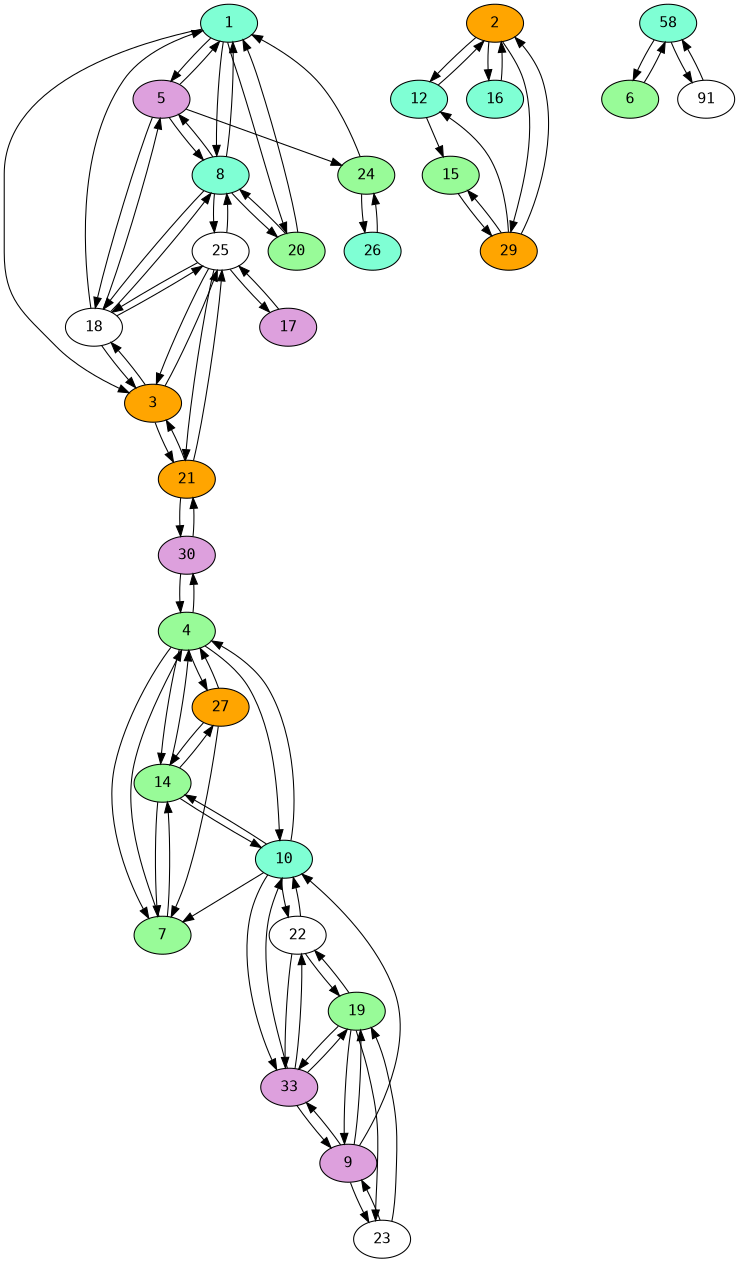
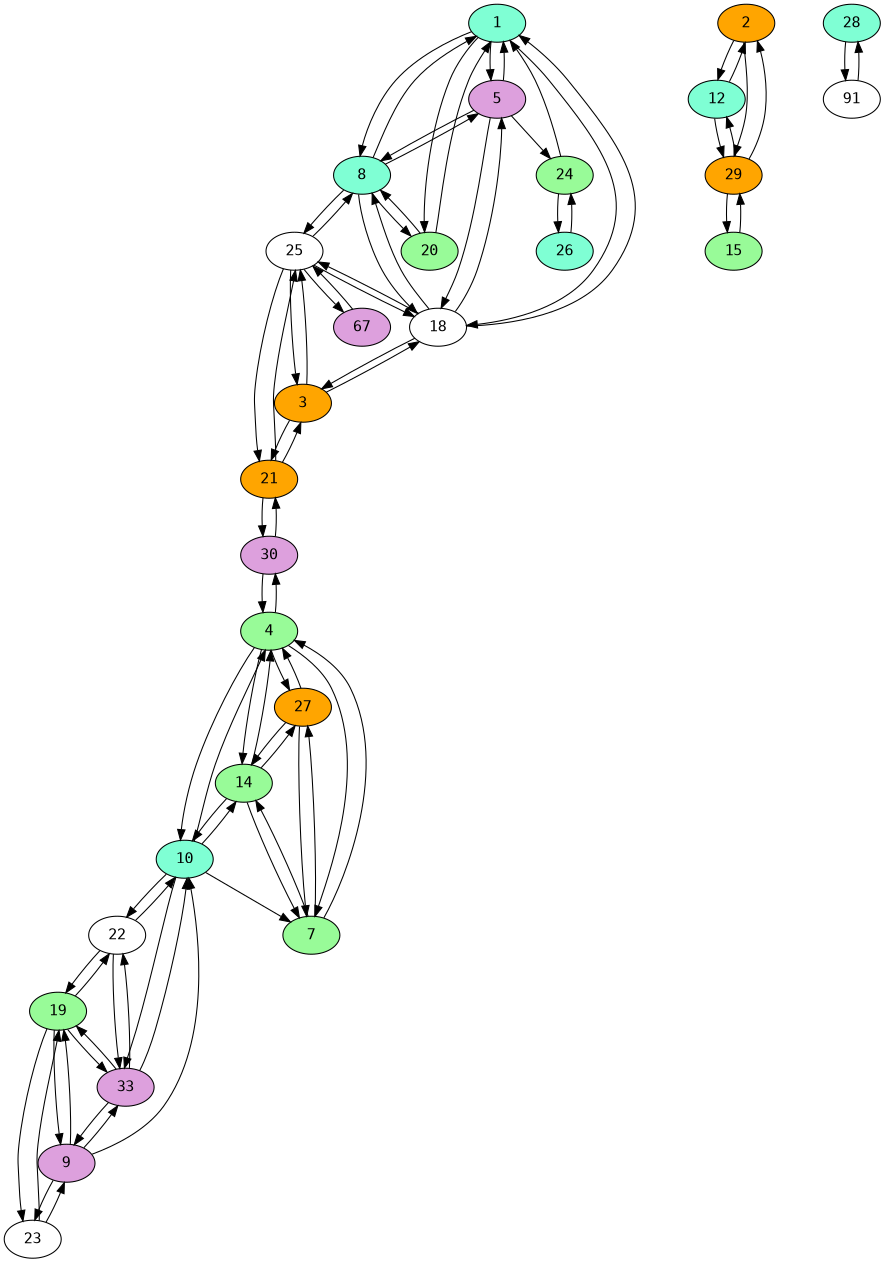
  digraph {
    fontname="DejaVu Sans Mono"
    node [fillcolor=palegreen fontname="DejaVu Sans Mono" style=filled]
    edge [fontname="DejaVu Sans Mono"]
    1 [fillcolor=aquamarine]
    5 [fillcolor=plum]
    8 [fillcolor=aquamarine]
    18 [fillcolor=white]
    20
    24
    25 [fillcolor=white]
    3 [fillcolor=orange]
    26 [fillcolor=aquamarine]
    21 [fillcolor=orange]
-   17 [fillcolor=plum]
+   17 [fillcolor=plum label=67]
    2 [fillcolor=orange]
    12 [fillcolor=aquamarine]
-   16 [fillcolor=aquamarine]
    29 [fillcolor=orange]
    15
    30 [fillcolor=plum]
    4
    7
    10 [fillcolor=aquamarine]
    14
    27 [fillcolor=orange]
    n23 [fillcolor=plum label=33]
    22 [fillcolor=white]
    9 [fillcolor=plum]
    19
-   28 [fillcolor=aquamarine label=58]
-   6
+   28 [fillcolor=aquamarine]
    n29 [fillcolor=white label=91]
    23 [fillcolor=white]
    1 -> 5
    1 -> 8
-   1 -> 3
+   1 -> 18
    1 -> 20
    5 -> 1
    5 -> 8
    5 -> 18
    5 -> 24
    8 -> 1
    8 -> 5
    8 -> 18
    8 -> 20
    8 -> 25
    18 -> 1
    18 -> 5
    18 -> 8
    18 -> 25
    18 -> 3
    20 -> 1
    20 -> 8
    24 -> 1
    24 -> 26
    25 -> 8
    25 -> 18
    25 -> 3
    25 -> 21
    25 -> 17
    3 -> 18
    3 -> 25
    3 -> 21
    26 -> 24
    21 -> 25
    21 -> 3
    21 -> 30
    17 -> 25
    2 -> 12
-   2 -> 16
    2 -> 29
    12 -> 2
-   12 -> 15
-   16 -> 2
+   12 -> 29
    29 -> 2
    29 -> 12
    29 -> 15
    15 -> 29
    30 -> 21
    30 -> 4
    4 -> 30
    4 -> 7
    4 -> 10
    4 -> 14
    4 -> 27
    7 -> 4
    7 -> 14
+   7 -> 27
    10 -> 4
    10 -> 7
    10 -> 14
    10 -> n23
    10 -> 22
    14 -> 4
    14 -> 7
    14 -> 10
    14 -> 27
    27 -> 4
    27 -> 7
    27 -> 14
    n23 -> 10
    n23 -> 22
    n23 -> 9
    n23 -> 19
    22 -> 10
    22 -> n23
    22 -> 19
    9 -> 10
    9 -> n23
    9 -> 19
    9 -> 23
    19 -> n23
    19 -> 22
    19 -> 9
    19 -> 23
-   28 -> 6
    28 -> n29
-   6 -> 28
    n29 -> 28
    23 -> 9
    23 -> 19
  }
